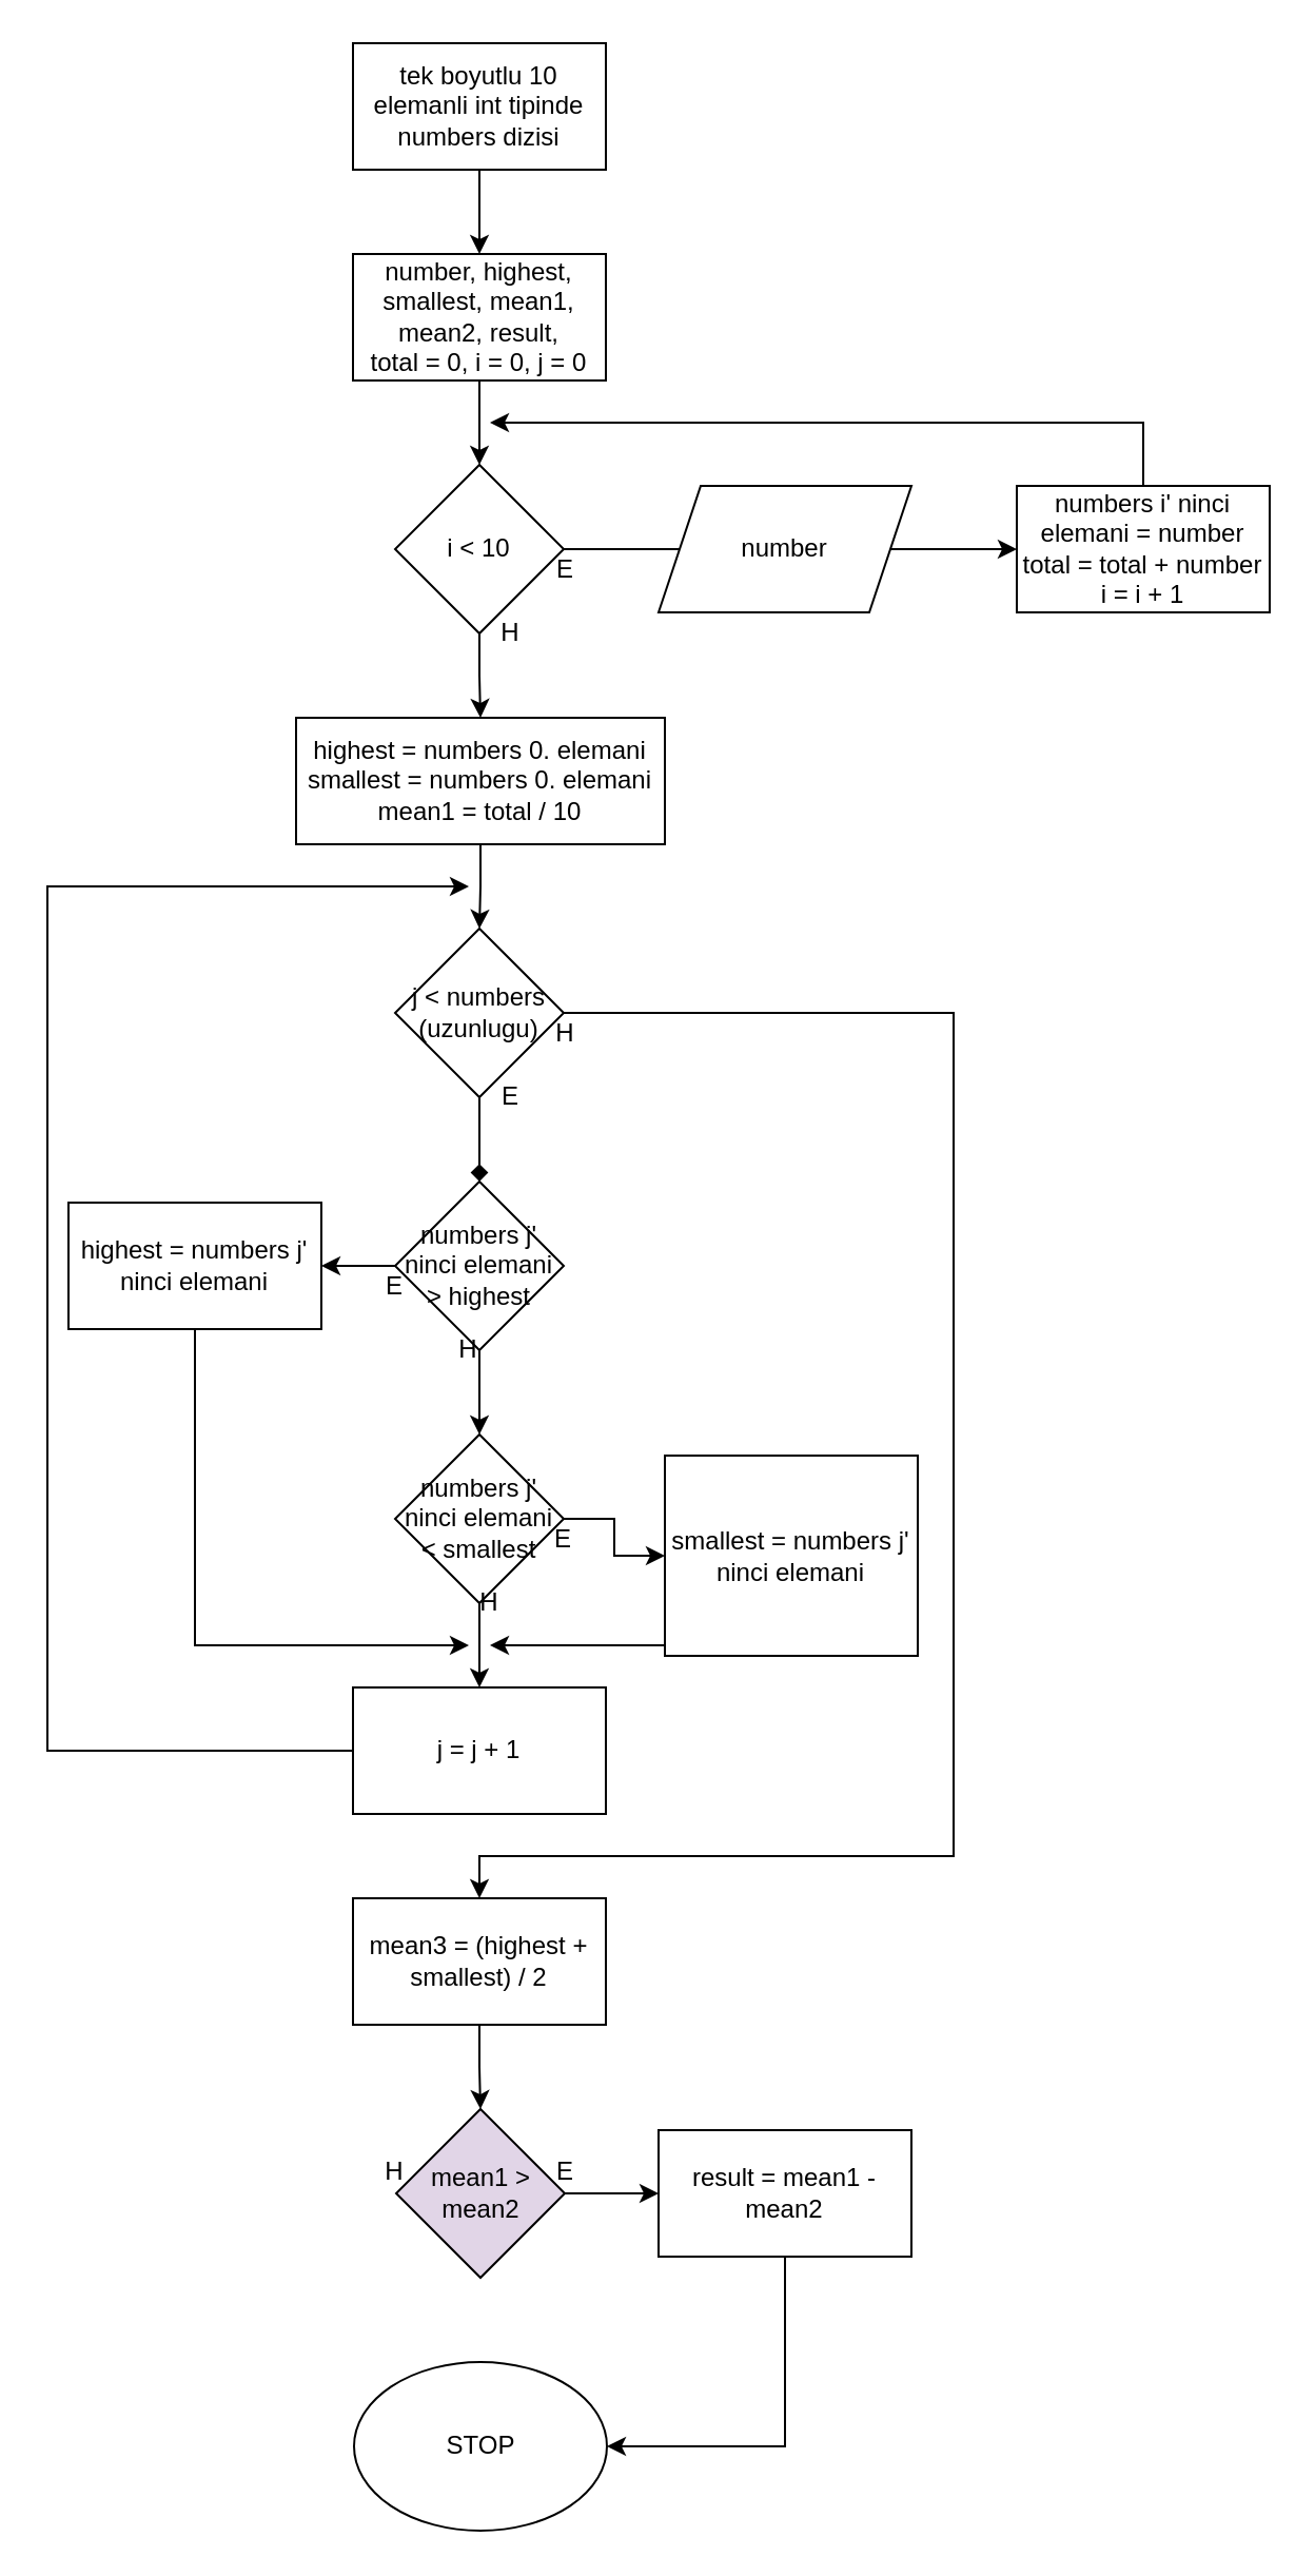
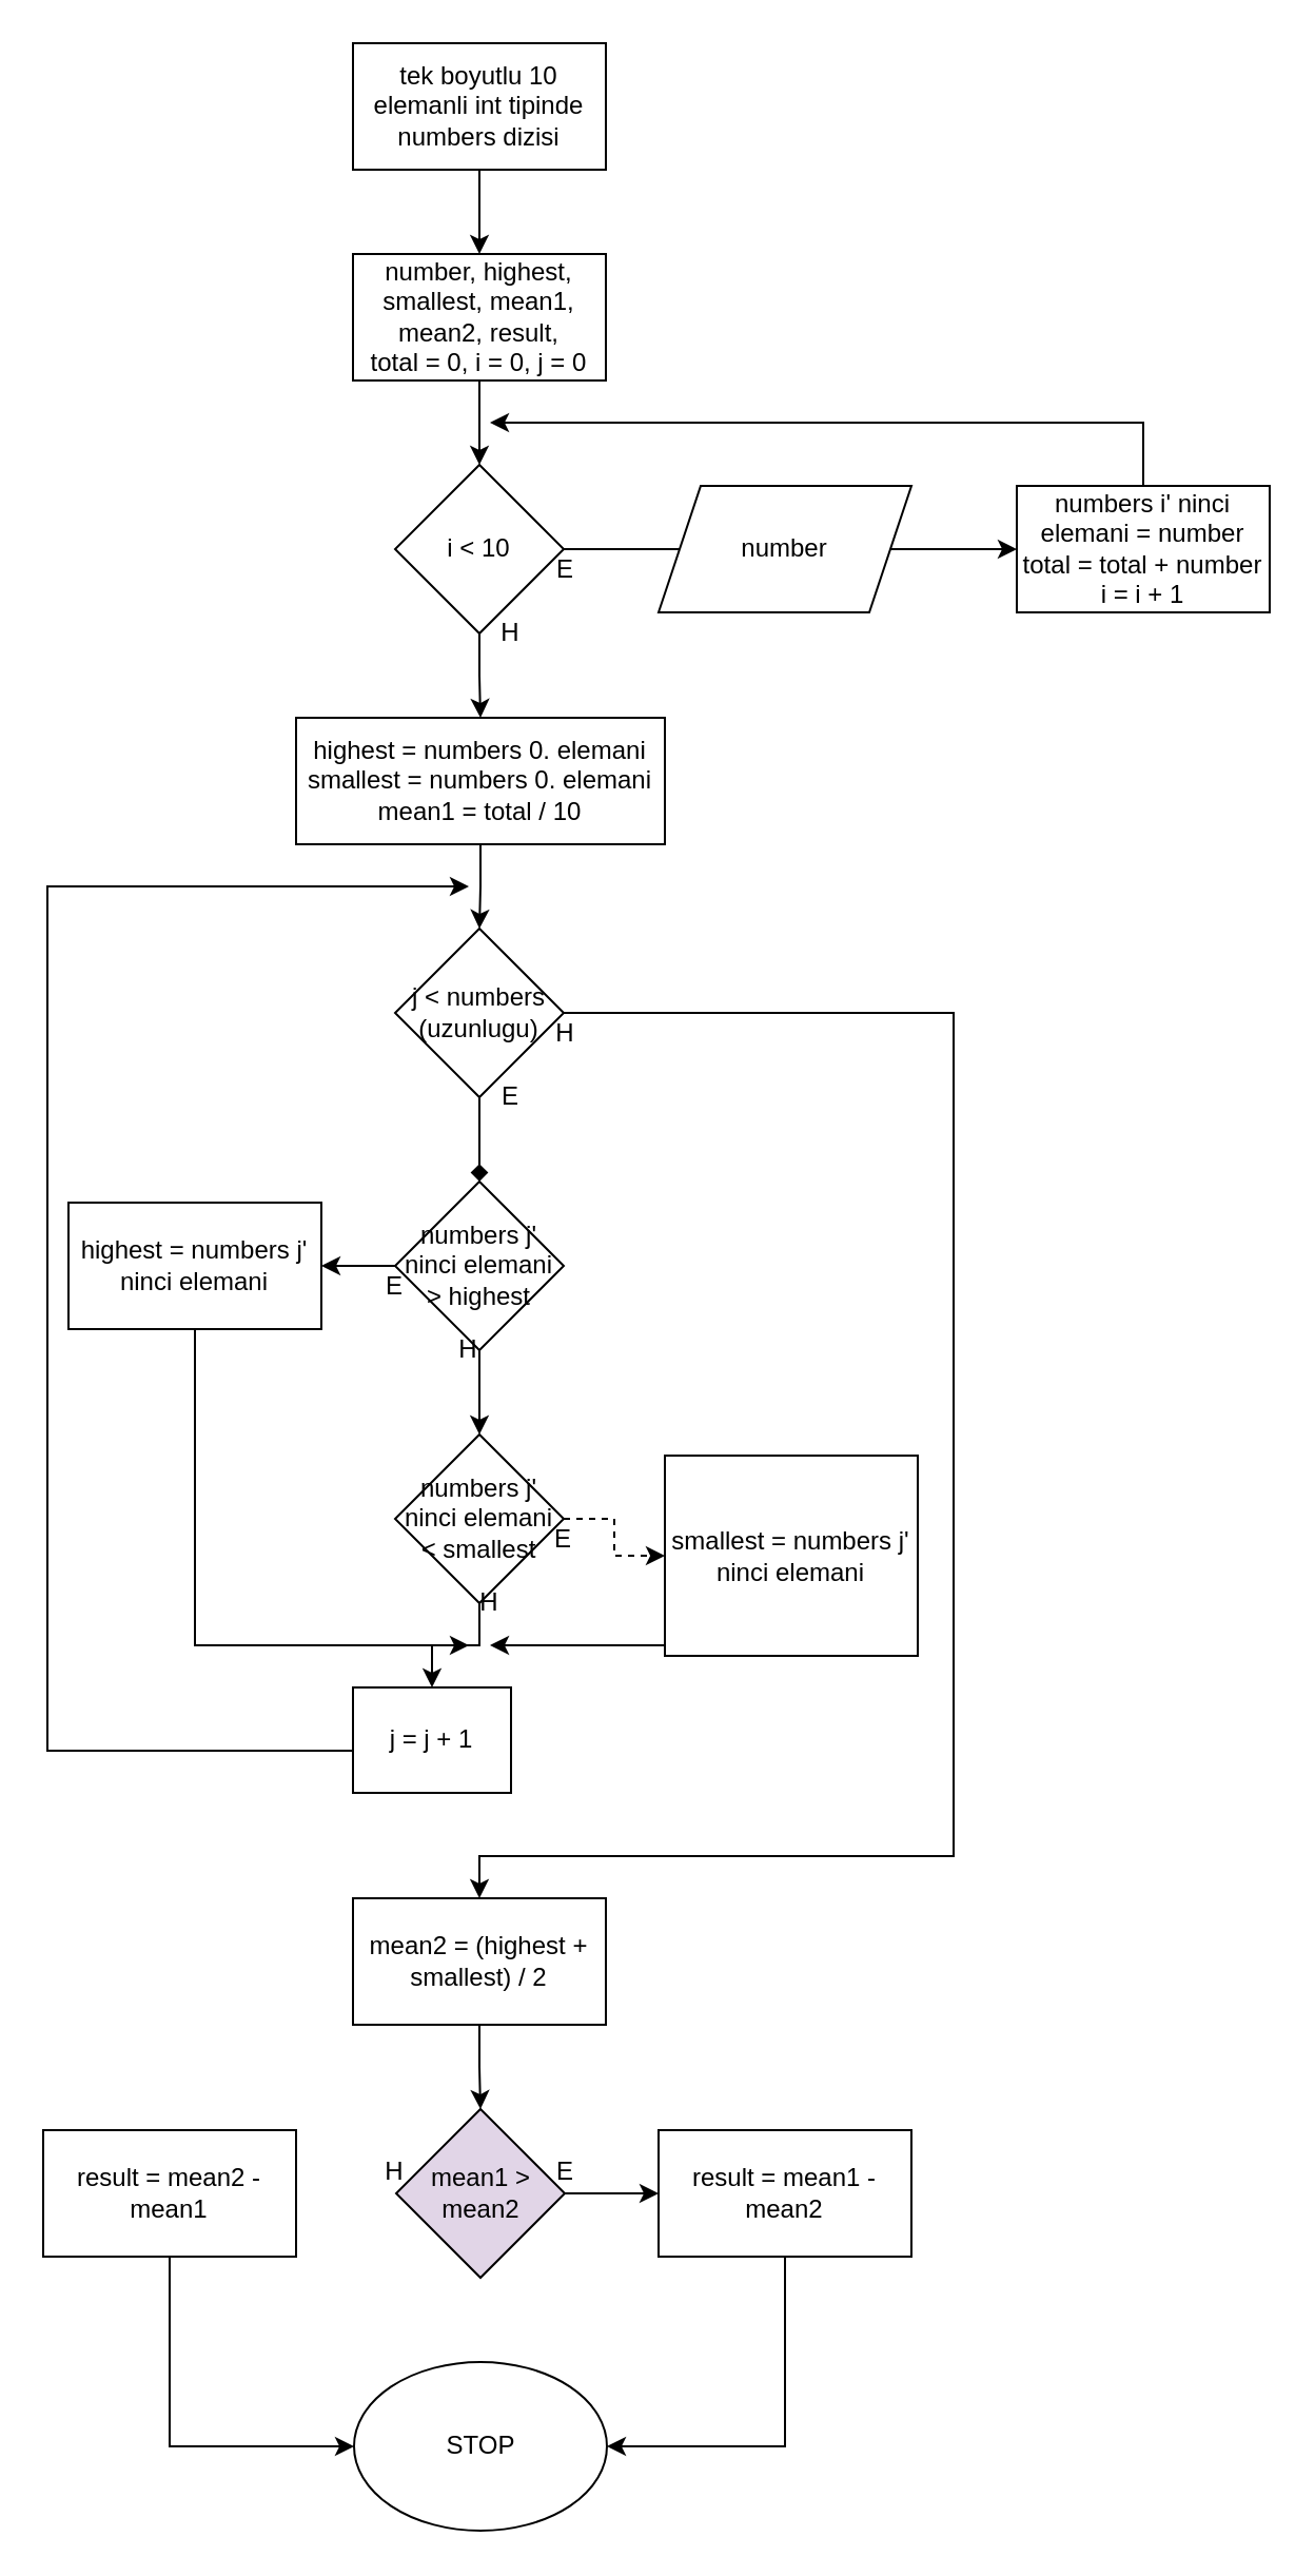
  <mxCell id="0" />
  <mxCell id="1" parent="0" />
  <mxCell id="2" value="STOP" style="ellipse;whiteSpace=wrap;html=1;" parent="1" vertex="1"><mxGeometry x="167.5" y="1120" width="120" height="80" as="geometry" /></mxCell>
  <mxCell id="3" style="edgeStyle=orthogonalEdgeStyle;rounded=0;orthogonalLoop=1;jettySize=auto;html=1;entryX=0.5;entryY=0;entryDx=0;entryDy=0;" edge="1" parent="1" source="4" target="6"><mxGeometry relative="1" as="geometry" /></mxCell>
  <mxCell id="4" value="tek boyutlu 10 elemanli int tipinde numbers dizisi" style="rounded=0;whiteSpace=wrap;html=1;" vertex="1" parent="1"><mxGeometry x="167" y="20" width="120" height="60" as="geometry" /></mxCell>
  <mxCell id="5" style="edgeStyle=orthogonalEdgeStyle;rounded=0;orthogonalLoop=1;jettySize=auto;html=1;entryX=0.5;entryY=0;entryDx=0;entryDy=0;" edge="1" parent="1" source="6" target="9"><mxGeometry relative="1" as="geometry" /></mxCell>
  <mxCell id="6" value="number, highest, smallest, mean1, mean2, result, &lt;br&gt;total = 0, i = 0, j = 0" style="rounded=0;whiteSpace=wrap;html=1;" vertex="1" parent="1"><mxGeometry x="167" y="120" width="120" height="60" as="geometry" /></mxCell>
  <mxCell id="7" style="edgeStyle=orthogonalEdgeStyle;rounded=0;orthogonalLoop=1;jettySize=auto;html=1;entryX=0;entryY=0.5;entryDx=0;entryDy=0;endArrow=none;" edge="1" parent="1" source="9" target="11"><mxGeometry relative="1" as="geometry" /></mxCell>
  <mxCell id="8" style="edgeStyle=orthogonalEdgeStyle;rounded=0;orthogonalLoop=1;jettySize=auto;html=1;entryX=0.5;entryY=0;entryDx=0;entryDy=0;" edge="1" parent="1" source="9" target="15"><mxGeometry relative="1" as="geometry" /></mxCell>
  <mxCell id="9" value="i &amp;lt; 10" style="rhombus;whiteSpace=wrap;html=1;" vertex="1" parent="1"><mxGeometry x="187" y="220" width="80" height="80" as="geometry" /></mxCell>
  <mxCell id="10" style="edgeStyle=orthogonalEdgeStyle;rounded=0;orthogonalLoop=1;jettySize=auto;html=1;entryX=0;entryY=0.5;entryDx=0;entryDy=0;" edge="1" parent="1" source="11" target="13"><mxGeometry relative="1" as="geometry"><mxPoint x="462" y="260" as="targetPoint" /></mxGeometry></mxCell>
  <mxCell id="11" value="number" style="shape=parallelogram;perimeter=parallelogramPerimeter;whiteSpace=wrap;html=1;fixedSize=1;" vertex="1" parent="1"><mxGeometry x="312" y="230" width="120" height="60" as="geometry" /></mxCell>
  <mxCell id="12" style="edgeStyle=orthogonalEdgeStyle;rounded=0;orthogonalLoop=1;jettySize=auto;html=1;" edge="1" parent="1" source="13"><mxGeometry relative="1" as="geometry"><mxPoint x="232" y="200" as="targetPoint" /><Array as="points"><mxPoint x="542" y="200" /><mxPoint x="232" y="200" /></Array></mxGeometry></mxCell>
  <mxCell id="13" value="numbers i' ninci elemani = number&lt;br&gt;total = total + number&lt;br&gt;i = i + 1" style="rounded=0;whiteSpace=wrap;html=1;" vertex="1" parent="1"><mxGeometry x="482" y="230" width="120" height="60" as="geometry" /></mxCell>
  <mxCell id="14" style="edgeStyle=orthogonalEdgeStyle;rounded=0;orthogonalLoop=1;jettySize=auto;html=1;entryX=0.5;entryY=0;entryDx=0;entryDy=0;" edge="1" parent="1" source="15" target="18"><mxGeometry relative="1" as="geometry" /></mxCell>
  <mxCell id="15" value="highest = numbers 0. elemani&lt;br&gt;smallest = numbers 0. elemani&lt;br&gt;mean1 = total / 10" style="rounded=0;whiteSpace=wrap;html=1;" vertex="1" parent="1"><mxGeometry x="140" y="340" width="175" height="60" as="geometry" /></mxCell>
  <mxCell id="16" style="edgeStyle=orthogonalEdgeStyle;rounded=0;orthogonalLoop=1;jettySize=auto;html=1;entryX=0.5;entryY=0;entryDx=0;entryDy=0;endArrow=diamond;" edge="1" parent="1" source="18" target="21"><mxGeometry relative="1" as="geometry" /></mxCell>
  <mxCell id="17" style="edgeStyle=orthogonalEdgeStyle;rounded=0;orthogonalLoop=1;jettySize=auto;html=1;entryX=0.5;entryY=0;entryDx=0;entryDy=0;" edge="1" parent="1" source="18" target="32"><mxGeometry relative="1" as="geometry"><Array as="points"><mxPoint x="452" y="480" /><mxPoint x="452" y="880" /><mxPoint x="227" y="880" /></Array></mxGeometry></mxCell>
  <mxCell id="18" value="j &amp;lt; numbers (uzunlugu)" style="rhombus;whiteSpace=wrap;html=1;" vertex="1" parent="1"><mxGeometry x="187" y="440" width="80" height="80" as="geometry" /></mxCell>
  <mxCell id="19" style="edgeStyle=orthogonalEdgeStyle;rounded=0;orthogonalLoop=1;jettySize=auto;html=1;entryX=1;entryY=0.5;entryDx=0;entryDy=0;" edge="1" parent="1" source="21" target="23"><mxGeometry relative="1" as="geometry" /></mxCell>
  <mxCell id="20" style="edgeStyle=orthogonalEdgeStyle;rounded=0;orthogonalLoop=1;jettySize=auto;html=1;entryX=0.5;entryY=0;entryDx=0;entryDy=0;" edge="1" parent="1" source="21" target="26"><mxGeometry relative="1" as="geometry" /></mxCell>
  <mxCell id="21" value="numbers j' ninci elemani &amp;gt; highest" style="rhombus;whiteSpace=wrap;html=1;" vertex="1" parent="1"><mxGeometry x="187" y="560" width="80" height="80" as="geometry" /></mxCell>
  <mxCell id="22" style="edgeStyle=orthogonalEdgeStyle;rounded=0;orthogonalLoop=1;jettySize=auto;html=1;" edge="1" parent="1" source="23"><mxGeometry relative="1" as="geometry"><mxPoint x="222" y="780" as="targetPoint" /><Array as="points"><mxPoint x="92" y="780" /></Array></mxGeometry></mxCell>
  <mxCell id="23" value="&lt;span&gt;highest = numbers j' ninci elemani&lt;/span&gt;" style="rounded=0;whiteSpace=wrap;html=1;" vertex="1" parent="1"><mxGeometry x="32" y="570" width="120" height="60" as="geometry" /></mxCell>
- <mxCell id="24" style="edgeStyle=orthogonalEdgeStyle;rounded=0;orthogonalLoop=1;jettySize=auto;html=1;" edge="1" parent="1" source="26" target="28"><mxGeometry relative="1" as="geometry" /></mxCell>
+ <mxCell id="24" style="edgeStyle=orthogonalEdgeStyle;rounded=0;orthogonalLoop=1;jettySize=auto;html=1;dashed=1;" edge="1" parent="1" source="26" target="28"><mxGeometry relative="1" as="geometry" /></mxCell>
  <mxCell id="25" style="edgeStyle=orthogonalEdgeStyle;rounded=0;orthogonalLoop=1;jettySize=auto;html=1;entryX=0.5;entryY=0;entryDx=0;entryDy=0;" edge="1" parent="1" source="26" target="30"><mxGeometry relative="1" as="geometry" /></mxCell>
  <mxCell id="26" value="numbers j' ninci elemani &amp;lt; smallest" style="rhombus;whiteSpace=wrap;html=1;" vertex="1" parent="1"><mxGeometry x="187" y="680" width="80" height="80" as="geometry" /></mxCell>
  <mxCell id="27" style="edgeStyle=orthogonalEdgeStyle;rounded=0;orthogonalLoop=1;jettySize=auto;html=1;" edge="1" parent="1" source="28"><mxGeometry relative="1" as="geometry"><mxPoint x="232" y="780" as="targetPoint" /><Array as="points"><mxPoint x="375" y="780" /></Array></mxGeometry></mxCell>
  <mxCell id="28" value="&lt;span&gt;smallest = numbers j' ninci elemani&lt;/span&gt;" style="rounded=0;whiteSpace=wrap;html=1;" vertex="1" parent="1"><mxGeometry x="315" y="690" width="120" height="95" as="geometry" /></mxCell>
  <mxCell id="29" style="edgeStyle=orthogonalEdgeStyle;rounded=0;orthogonalLoop=1;jettySize=auto;html=1;" edge="1" parent="1" source="30"><mxGeometry relative="1" as="geometry"><mxPoint x="222" y="420" as="targetPoint" /><Array as="points"><mxPoint x="22" y="830" /><mxPoint x="22" y="420" /></Array></mxGeometry></mxCell>
- <mxCell id="30" value="&lt;span&gt;j = j + 1&lt;/span&gt;" style="rounded=0;whiteSpace=wrap;html=1;" vertex="1" parent="1"><mxGeometry x="167" y="800" width="120" height="60" as="geometry" /></mxCell>
+ <mxCell id="30" value="&lt;span&gt;j = j + 1&lt;/span&gt;" style="rounded=0;whiteSpace=wrap;html=1;" vertex="1" parent="1"><mxGeometry x="167" y="800" width="75" height="50" as="geometry" /></mxCell>
  <mxCell id="31" style="edgeStyle=orthogonalEdgeStyle;rounded=0;orthogonalLoop=1;jettySize=auto;html=1;entryX=0.5;entryY=0;entryDx=0;entryDy=0;" edge="1" parent="1" source="32" target="34"><mxGeometry relative="1" as="geometry" /></mxCell>
- <mxCell id="32" value="&lt;span&gt;mean3 = (highest + smallest) / 2&lt;/span&gt;" style="rounded=0;whiteSpace=wrap;html=1;" vertex="1" parent="1"><mxGeometry x="167" y="900" width="120" height="60" as="geometry" /></mxCell>
+ <mxCell id="32" value="&lt;span&gt;mean2 = (highest + smallest) / 2&lt;/span&gt;" style="rounded=0;whiteSpace=wrap;html=1;" vertex="1" parent="1"><mxGeometry x="167" y="900" width="120" height="60" as="geometry" /></mxCell>
  <mxCell id="33" style="edgeStyle=orthogonalEdgeStyle;rounded=0;orthogonalLoop=1;jettySize=auto;html=1;entryX=0;entryY=0.5;entryDx=0;entryDy=0;" edge="1" parent="1" source="34" target="36"><mxGeometry relative="1" as="geometry" /></mxCell>
  <mxCell id="34" value="mean1 &amp;gt; mean2" style="rhombus;whiteSpace=wrap;html=1;fillColor=#e1d5e7;" vertex="1" parent="1"><mxGeometry x="187.5" y="1000" width="80" height="80" as="geometry" /></mxCell>
  <mxCell id="35" style="edgeStyle=orthogonalEdgeStyle;rounded=0;orthogonalLoop=1;jettySize=auto;html=1;entryX=1;entryY=0.5;entryDx=0;entryDy=0;" edge="1" parent="1" source="36" target="2"><mxGeometry relative="1" as="geometry"><Array as="points"><mxPoint x="372" y="1160" /></Array></mxGeometry></mxCell>
  <mxCell id="36" value="&lt;span&gt;result = mean1 - mean2&lt;/span&gt;" style="rounded=0;whiteSpace=wrap;html=1;" vertex="1" parent="1"><mxGeometry x="312" y="1010" width="120" height="60" as="geometry" /></mxCell>
+ <mxCell id="37" style="edgeStyle=orthogonalEdgeStyle;rounded=0;orthogonalLoop=1;jettySize=auto;html=1;entryX=0;entryY=0.5;entryDx=0;entryDy=0;" edge="1" parent="1" source="38" target="2"><mxGeometry relative="1" as="geometry"><Array as="points"><mxPoint x="80" y="1160" /></Array></mxGeometry></mxCell>
+ <mxCell id="38" value="&lt;span&gt;result = mean2 - mean1&lt;/span&gt;" style="rounded=0;whiteSpace=wrap;html=1;" vertex="1" parent="1"><mxGeometry x="20" y="1010" width="120" height="60" as="geometry" /></mxCell>
  <mxCell id="39" value="E" style="text;html=1;strokeColor=none;fillColor=none;align=center;verticalAlign=middle;whiteSpace=wrap;rounded=0;" vertex="1" parent="1"><mxGeometry x="247.5" y="260" width="40" height="20" as="geometry" /></mxCell>
  <mxCell id="40" value="H" style="text;html=1;strokeColor=none;fillColor=none;align=center;verticalAlign=middle;whiteSpace=wrap;rounded=0;" vertex="1" parent="1"><mxGeometry x="222" y="290" width="40" height="20" as="geometry" /></mxCell>
  <mxCell id="41" value="E" style="text;html=1;strokeColor=none;fillColor=none;align=center;verticalAlign=middle;whiteSpace=wrap;rounded=0;" vertex="1" parent="1"><mxGeometry x="222" y="510" width="40" height="20" as="geometry" /></mxCell>
  <mxCell id="42" value="H" style="text;html=1;strokeColor=none;fillColor=none;align=center;verticalAlign=middle;whiteSpace=wrap;rounded=0;" vertex="1" parent="1"><mxGeometry x="247.5" y="480" width="40" height="20" as="geometry" /></mxCell>
  <mxCell id="43" value="E" style="text;html=1;strokeColor=none;fillColor=none;align=center;verticalAlign=middle;whiteSpace=wrap;rounded=0;" vertex="1" parent="1"><mxGeometry x="167" y="600" width="40" height="20" as="geometry" /></mxCell>
  <mxCell id="44" value="H" style="text;html=1;strokeColor=none;fillColor=none;align=center;verticalAlign=middle;whiteSpace=wrap;rounded=0;" vertex="1" parent="1"><mxGeometry x="202" y="630" width="40" height="20" as="geometry" /></mxCell>
  <mxCell id="45" value="E" style="text;html=1;strokeColor=none;fillColor=none;align=center;verticalAlign=middle;whiteSpace=wrap;rounded=0;" vertex="1" parent="1"><mxGeometry x="247" y="720" width="40" height="20" as="geometry" /></mxCell>
  <mxCell id="46" value="H" style="text;html=1;strokeColor=none;fillColor=none;align=center;verticalAlign=middle;whiteSpace=wrap;rounded=0;" vertex="1" parent="1"><mxGeometry x="212" y="750" width="40" height="20" as="geometry" /></mxCell>
  <mxCell id="47" value="E" style="text;html=1;strokeColor=none;fillColor=none;align=center;verticalAlign=middle;whiteSpace=wrap;rounded=0;" vertex="1" parent="1"><mxGeometry x="247.5" y="1020" width="40" height="20" as="geometry" /></mxCell>
  <mxCell id="48" value="H" style="text;html=1;strokeColor=none;fillColor=none;align=center;verticalAlign=middle;whiteSpace=wrap;rounded=0;" vertex="1" parent="1"><mxGeometry x="167" y="1020" width="40" height="20" as="geometry" /></mxCell>
